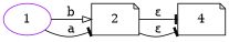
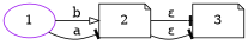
  digraph {
    rankdir=LR
    node [color=black shape=note]
    edge [arrowhead=tee]
    1 [color=purple shape=ellipse]
    2
-   4
+   4 [label=3]
    1 -> 2 [arrowhead=onormal label=b]
    1 -> 2 [label=a]
    2 -> 4 [label="ε"]
    2 -> 4 [label="ε"]
  }
